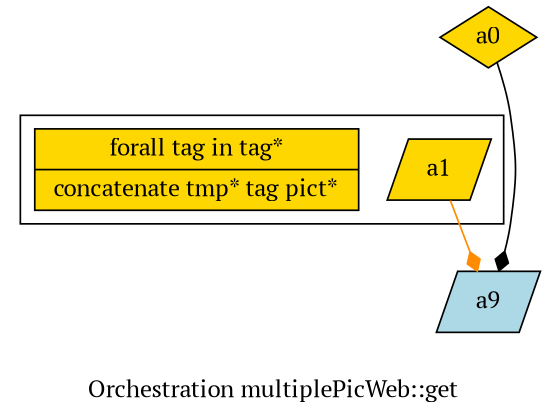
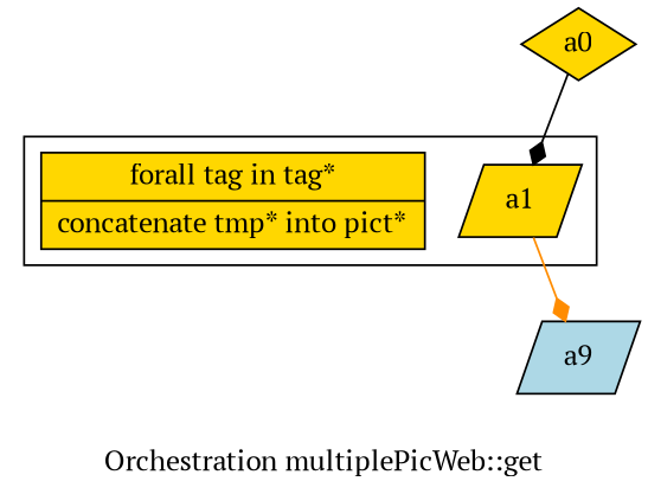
  digraph {
    fontname="PT Serif"
    label="Orchestration multiplePicWeb::get"
    node [fillcolor=gold fontname="PT Serif" shape=parallelogram style=filled]
    edge [arrowhead=diamond fontname="PT Serif"]
    n1 [label=a1]
-   n2 [label="{forall tag in   tag*|concatenate tmp* tag pict*}" shape=record]
+   n2 [label="{forall tag in   tag*|concatenate tmp* into pict*}" shape=record]
    n3 [fillcolor=lightblue label=a9]
    n4 [label=a0 shape=diamond]
    subgraph cluster_1 {
      label=""
      n1
      n2
    }
    n1 -> n3 [color=darkorange]
-   n4 -> n3 [color=black]
+   n4 -> n1 [color=black]
  }
